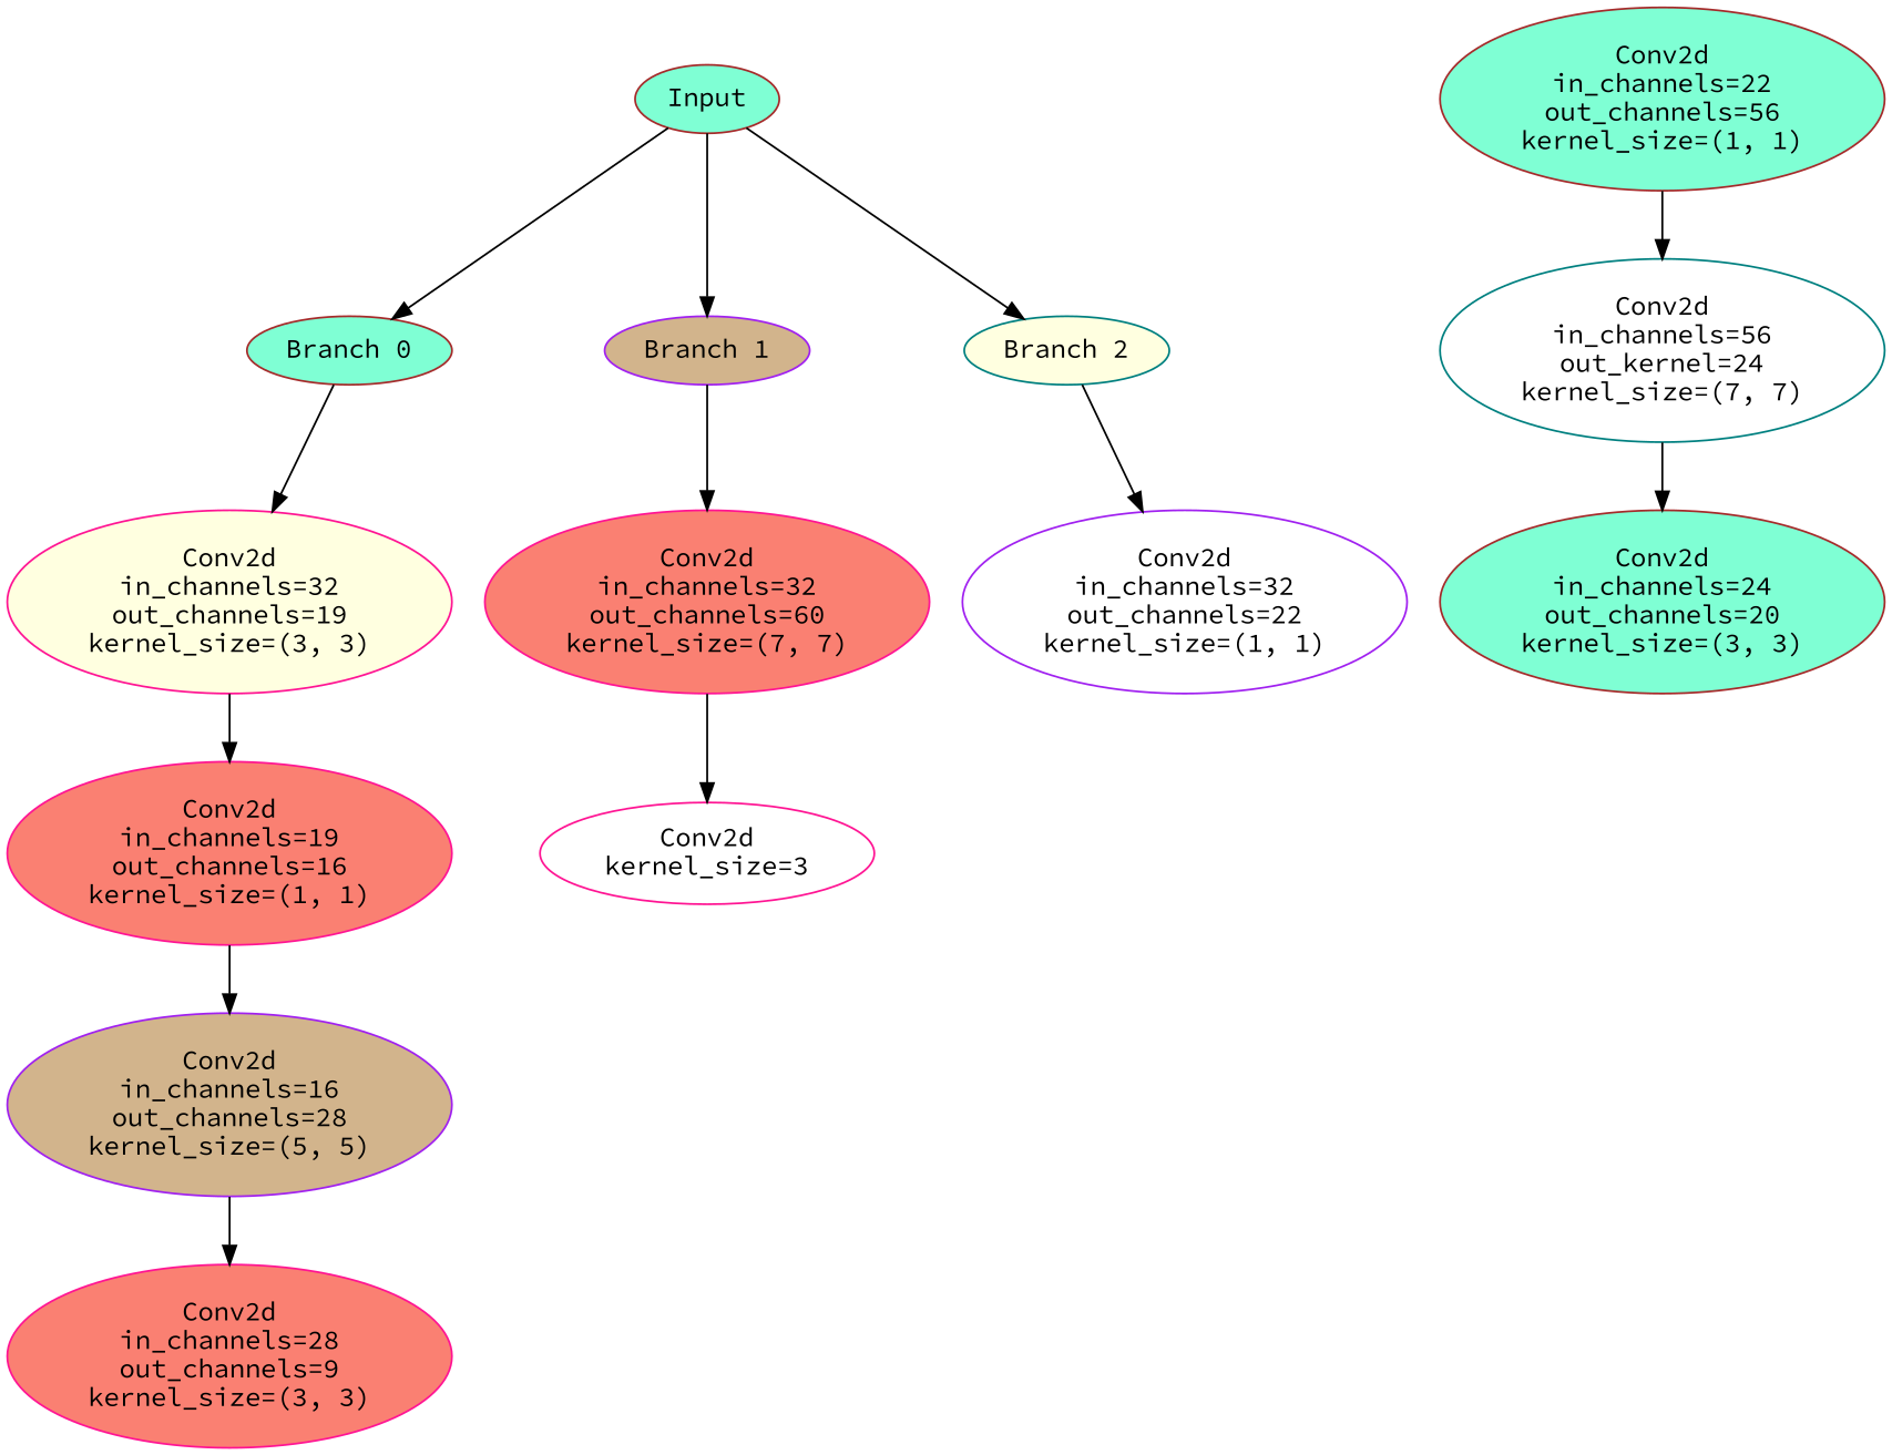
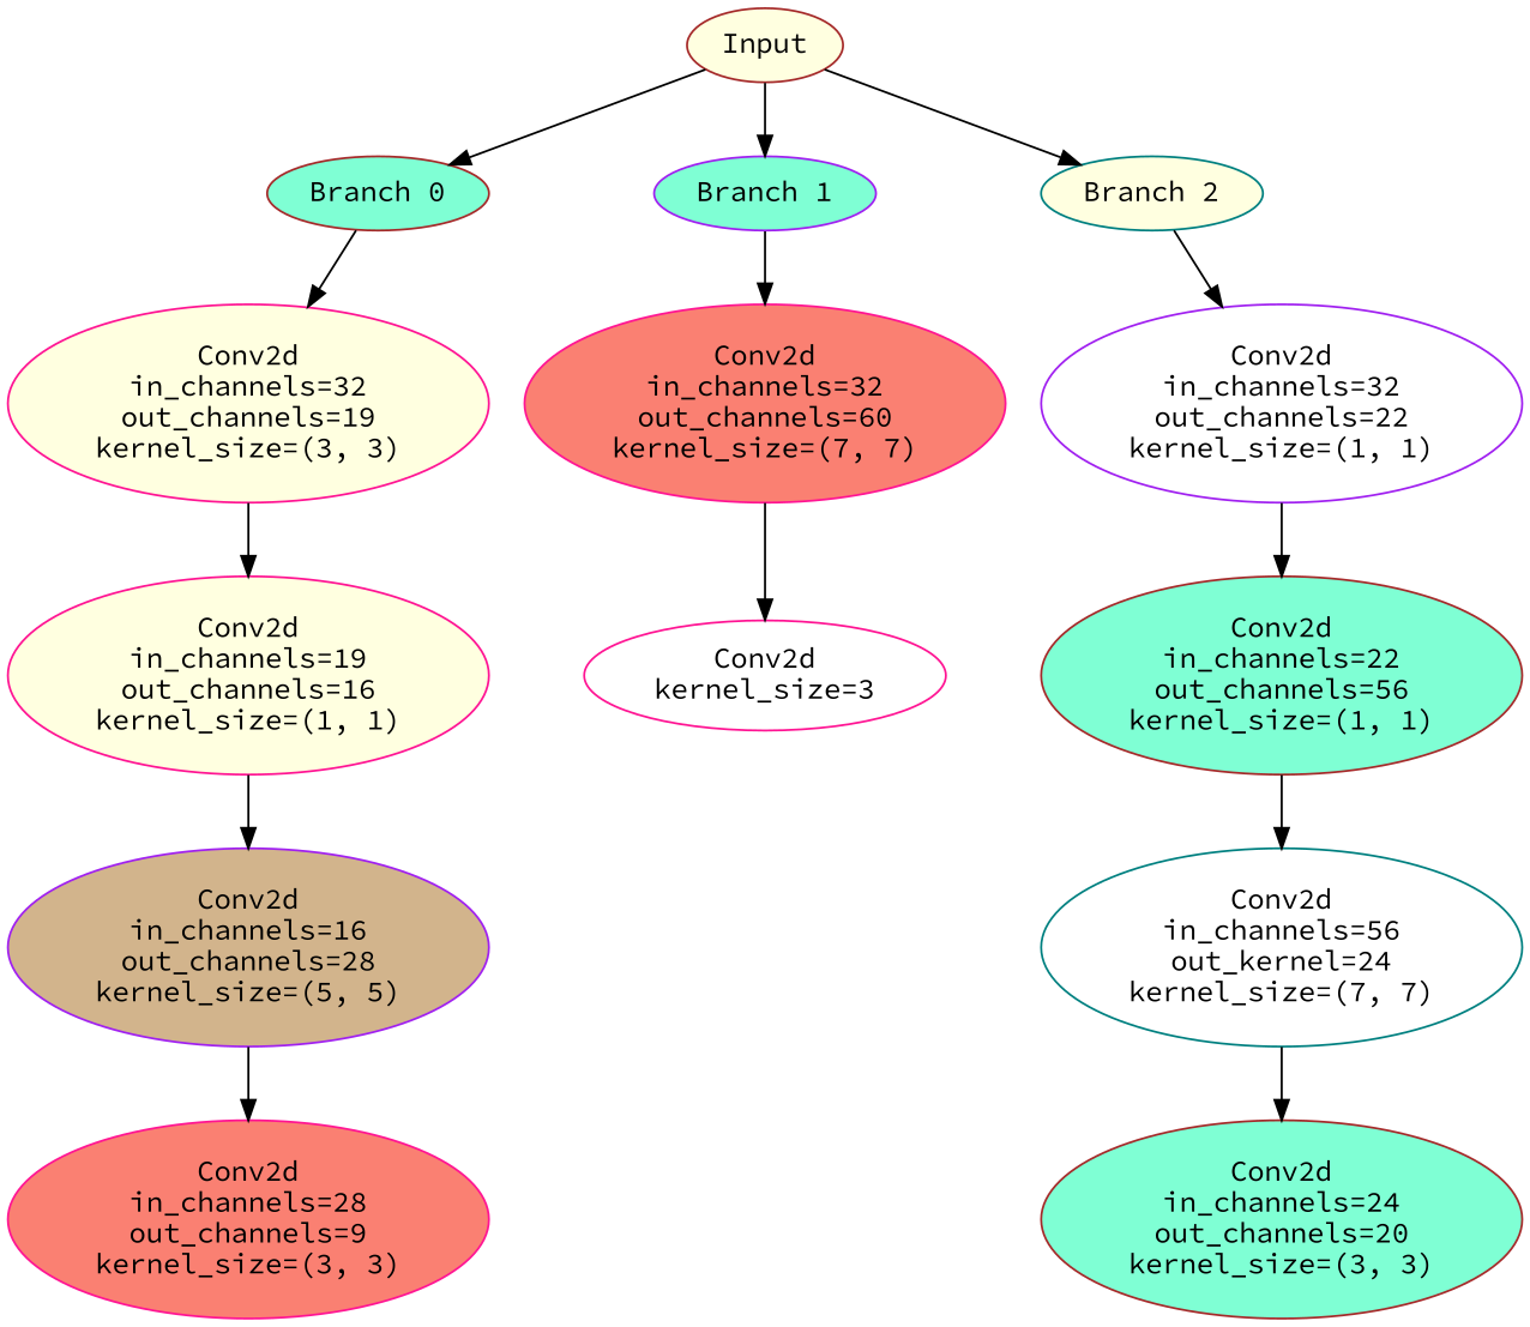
  digraph {
    fontname="Source Code Pro"
    node [color=deeppink fillcolor=aquamarine fontname="Source Code Pro" style=filled]
    edge [fontname="Source Code Pro"]
-   n1 [color=brown label=Input]
+   n1 [color=brown fillcolor=lightyellow label=Input]
    n2 [color=brown label="Branch 0"]
-   n3 [color=purple fillcolor=tan label="Branch 1"]
+   n3 [color=purple label="Branch 1"]
    n4 [color=teal fillcolor=lightyellow label="Branch 2"]
    n5 [fillcolor=lightyellow label="Conv2d\nin_channels=32\nout_channels=19\nkernel_size=(3, 3)"]
    n6 [fillcolor=salmon label="Conv2d\nin_channels=32\nout_channels=60\nkernel_size=(7, 7)"]
    n7 [color=purple fillcolor=white label="Conv2d\nin_channels=32\nout_channels=22\nkernel_size=(1, 1)"]
-   n8 [fillcolor=salmon label="Conv2d\nin_channels=19\nout_channels=16\nkernel_size=(1, 1)"]
+   n8 [fillcolor=lightyellow label="Conv2d\nin_channels=19\nout_channels=16\nkernel_size=(1, 1)"]
    n9 [color=purple fillcolor=tan label="Conv2d\nin_channels=16\nout_channels=28\nkernel_size=(5, 5)"]
    n10 [fillcolor=salmon label="Conv2d\nin_channels=28\nout_channels=9\nkernel_size=(3, 3)"]
    n11 [fillcolor=white label="Conv2d\nkernel_size=3"]
    n12 [color=brown label="Conv2d\nin_channels=22\nout_channels=56\nkernel_size=(1, 1)"]
    n13 [color=teal fillcolor=white label="Conv2d\nin_channels=56\nout_kernel=24\nkernel_size=(7, 7)"]
    n14 [color=brown label="Conv2d\nin_channels=24\nout_channels=20\nkernel_size=(3, 3)"]
    n1 -> n2
    n1 -> n3
    n1 -> n4
    n2 -> n5
    n3 -> n6
    n4 -> n7
    n5 -> n8
    n6 -> n11
+   n7 -> n12
    n8 -> n9
    n9 -> n10
    n12 -> n13
    n13 -> n14
  }
